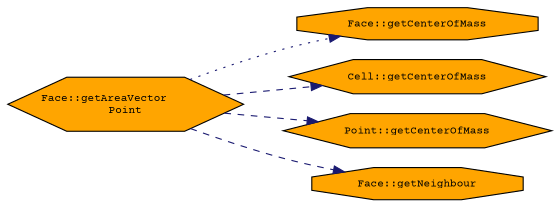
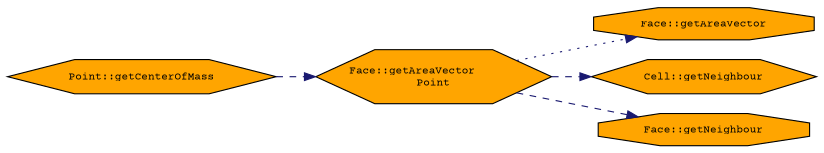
  digraph {
    fontname="Courier Prime"
    rankdir=LR
    node [color=black fillcolor=orange fontname="Courier Prime" fontsize=10 shape=hexagon style=filled]
    edge [color=midnightblue fontname="Courier Prime" fontsize=10 labelfontname=Helvetica labelfontsize=10 style=dashed]
    n1 [fontcolor=black height=0.2 label="Face::getAreaVector\lPoint" width=0.4]
-   n2 [height=0.2 label="Face::getCenterOfMass" shape=octagon width=0.4]
-   n3 [height=0.2 label="Cell::getCenterOfMass" width=0.4]
+   n2 [height=0.2 label="Face::getAreaVector" shape=octagon width=0.4]
+   n3 [height=0.2 label="Cell::getNeighbour" width=0.4]
    n4 [height=0.2 label="Point::getCenterOfMass" width=0.4]
    n5 [height=0.2 label="Face::getNeighbour" shape=octagon width=0.4]
    n1 -> n2 [style=dotted]
    n1 -> n3
-   n1 -> n4
+   n4 -> n1
    n1 -> n5
  }
